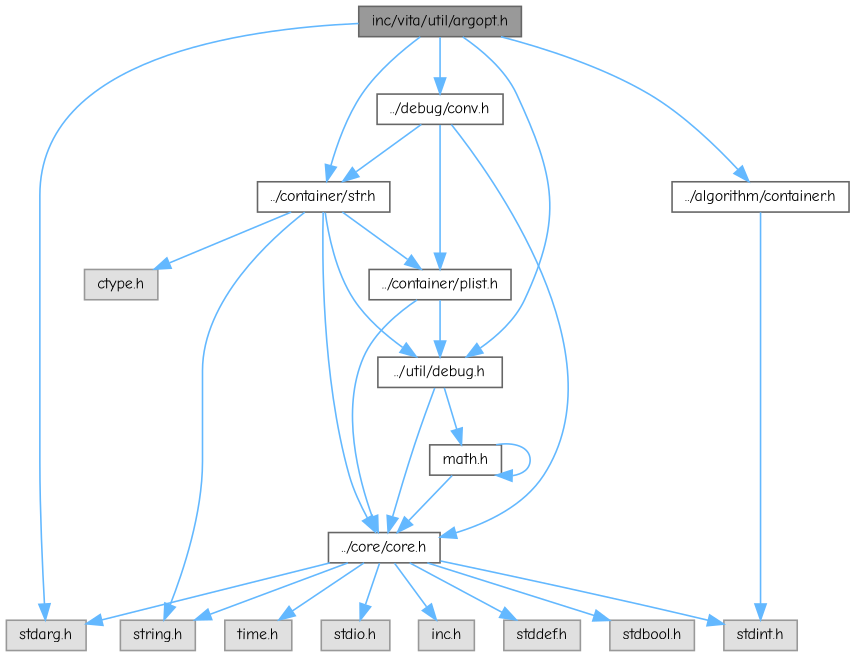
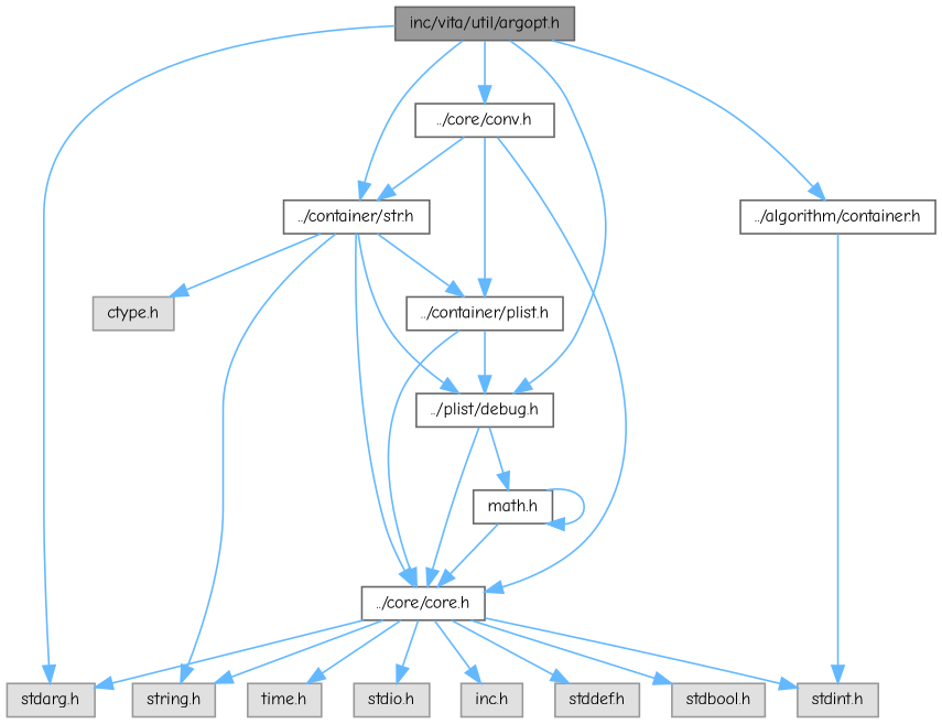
  digraph {
    fontname="Comic Neue"
    node [color=grey60 fillcolor="#E0E0E0" fontname="Comic Neue" fontsize=10 shape=box style=filled]
    edge [color=steelblue1 fontname="Comic Neue" fontsize=10 labelfontname=Helvetica labelfontsize=10 style=solid]
    n1 [color=gray40 fillcolor=grey60 fontcolor=black height=0.2 label="inc/vita/util/argopt.h" width=0.4]
    n2 [height=0.2 label="stdarg.h" width=0.4]
-   n3 [color=grey40 fillcolor=white height=0.2 label="../debug/conv.h" width=0.4]
+   n3 [color=grey40 fillcolor=white height=0.2 label="../core/conv.h" width=0.4]
    n4 [color=grey40 fillcolor=white height=0.2 label="../container/str.h" width=0.4]
-   n5 [color=grey40 fillcolor=white height=0.2 label="../util/debug.h" width=0.4]
+   n5 [color=grey40 fillcolor=white height=0.2 label="../plist/debug.h" width=0.4]
    n6 [color=grey40 fillcolor=white height=0.2 label="../algorithm/container.h" width=0.4]
    n7 [color=grey40 fillcolor=white height=0.2 label="../container/plist.h" width=0.4]
    n8 [color=grey40 fillcolor=white height=0.2 label="../core/core.h" width=0.4]
    n9 [height=0.2 label="string.h" width=0.4]
    n10 [height=0.2 label="ctype.h" width=0.4]
    n11 [color=grey40 fillcolor=white height=0.2 label="math.h" width=0.4]
    n12 [height=0.2 label="stdint.h" width=0.4]
    n13 [height=0.2 label="stdio.h" width=0.4]
    n14 [height=0.2 label="inc.h" width=0.4]
    n15 [height=0.2 label="stddef.h" width=0.4]
    n16 [height=0.2 label="stdbool.h" width=0.4]
    n17 [height=0.2 label="time.h" width=0.4]
    n1 -> n2
    n1 -> n3
    n1 -> n4
    n1 -> n5
    n1 -> n6
    n3 -> n4
    n3 -> n7
    n3 -> n8
    n4 -> n5
    n4 -> n7
    n4 -> n8
    n4 -> n9
    n4 -> n10
    n5 -> n8
    n5 -> n11
    n6 -> n12
    n7 -> n5
    n7 -> n8
    n8 -> n2
    n8 -> n9
    n8 -> n12
    n8 -> n13
    n8 -> n14
    n8 -> n15
    n8 -> n16
    n8 -> n17
    n11 -> n8
    n11 -> n11
  }
